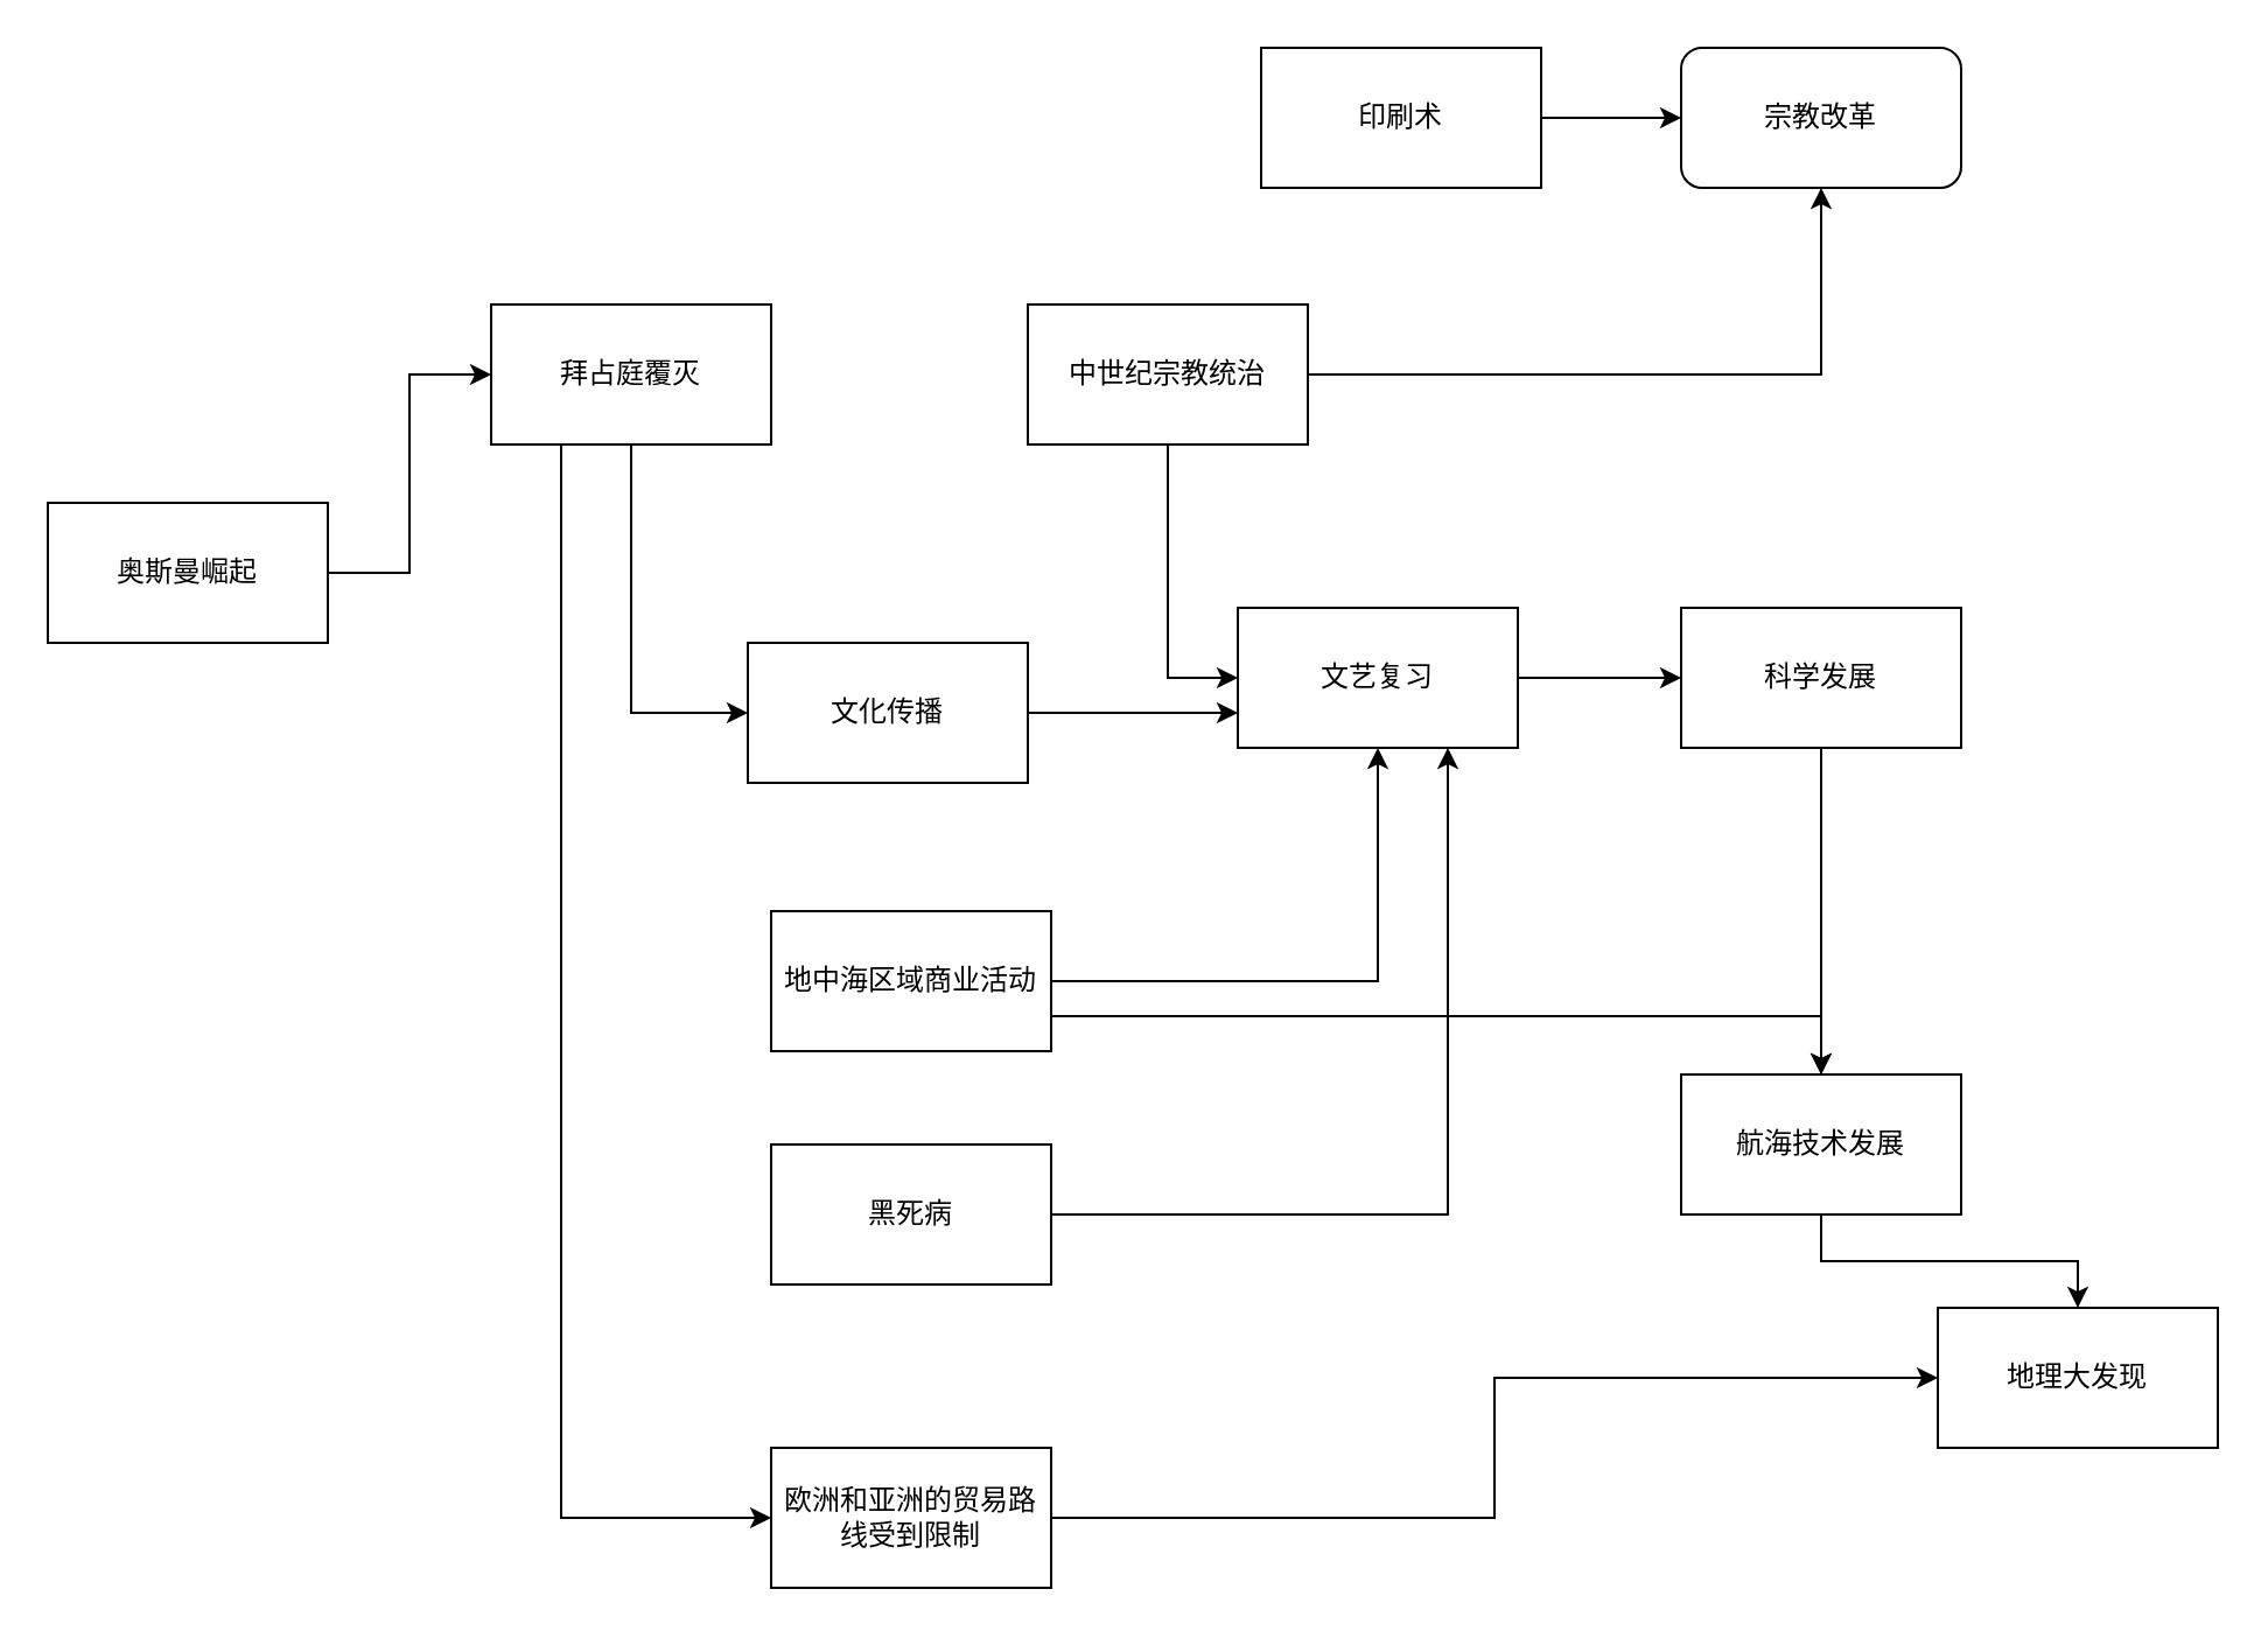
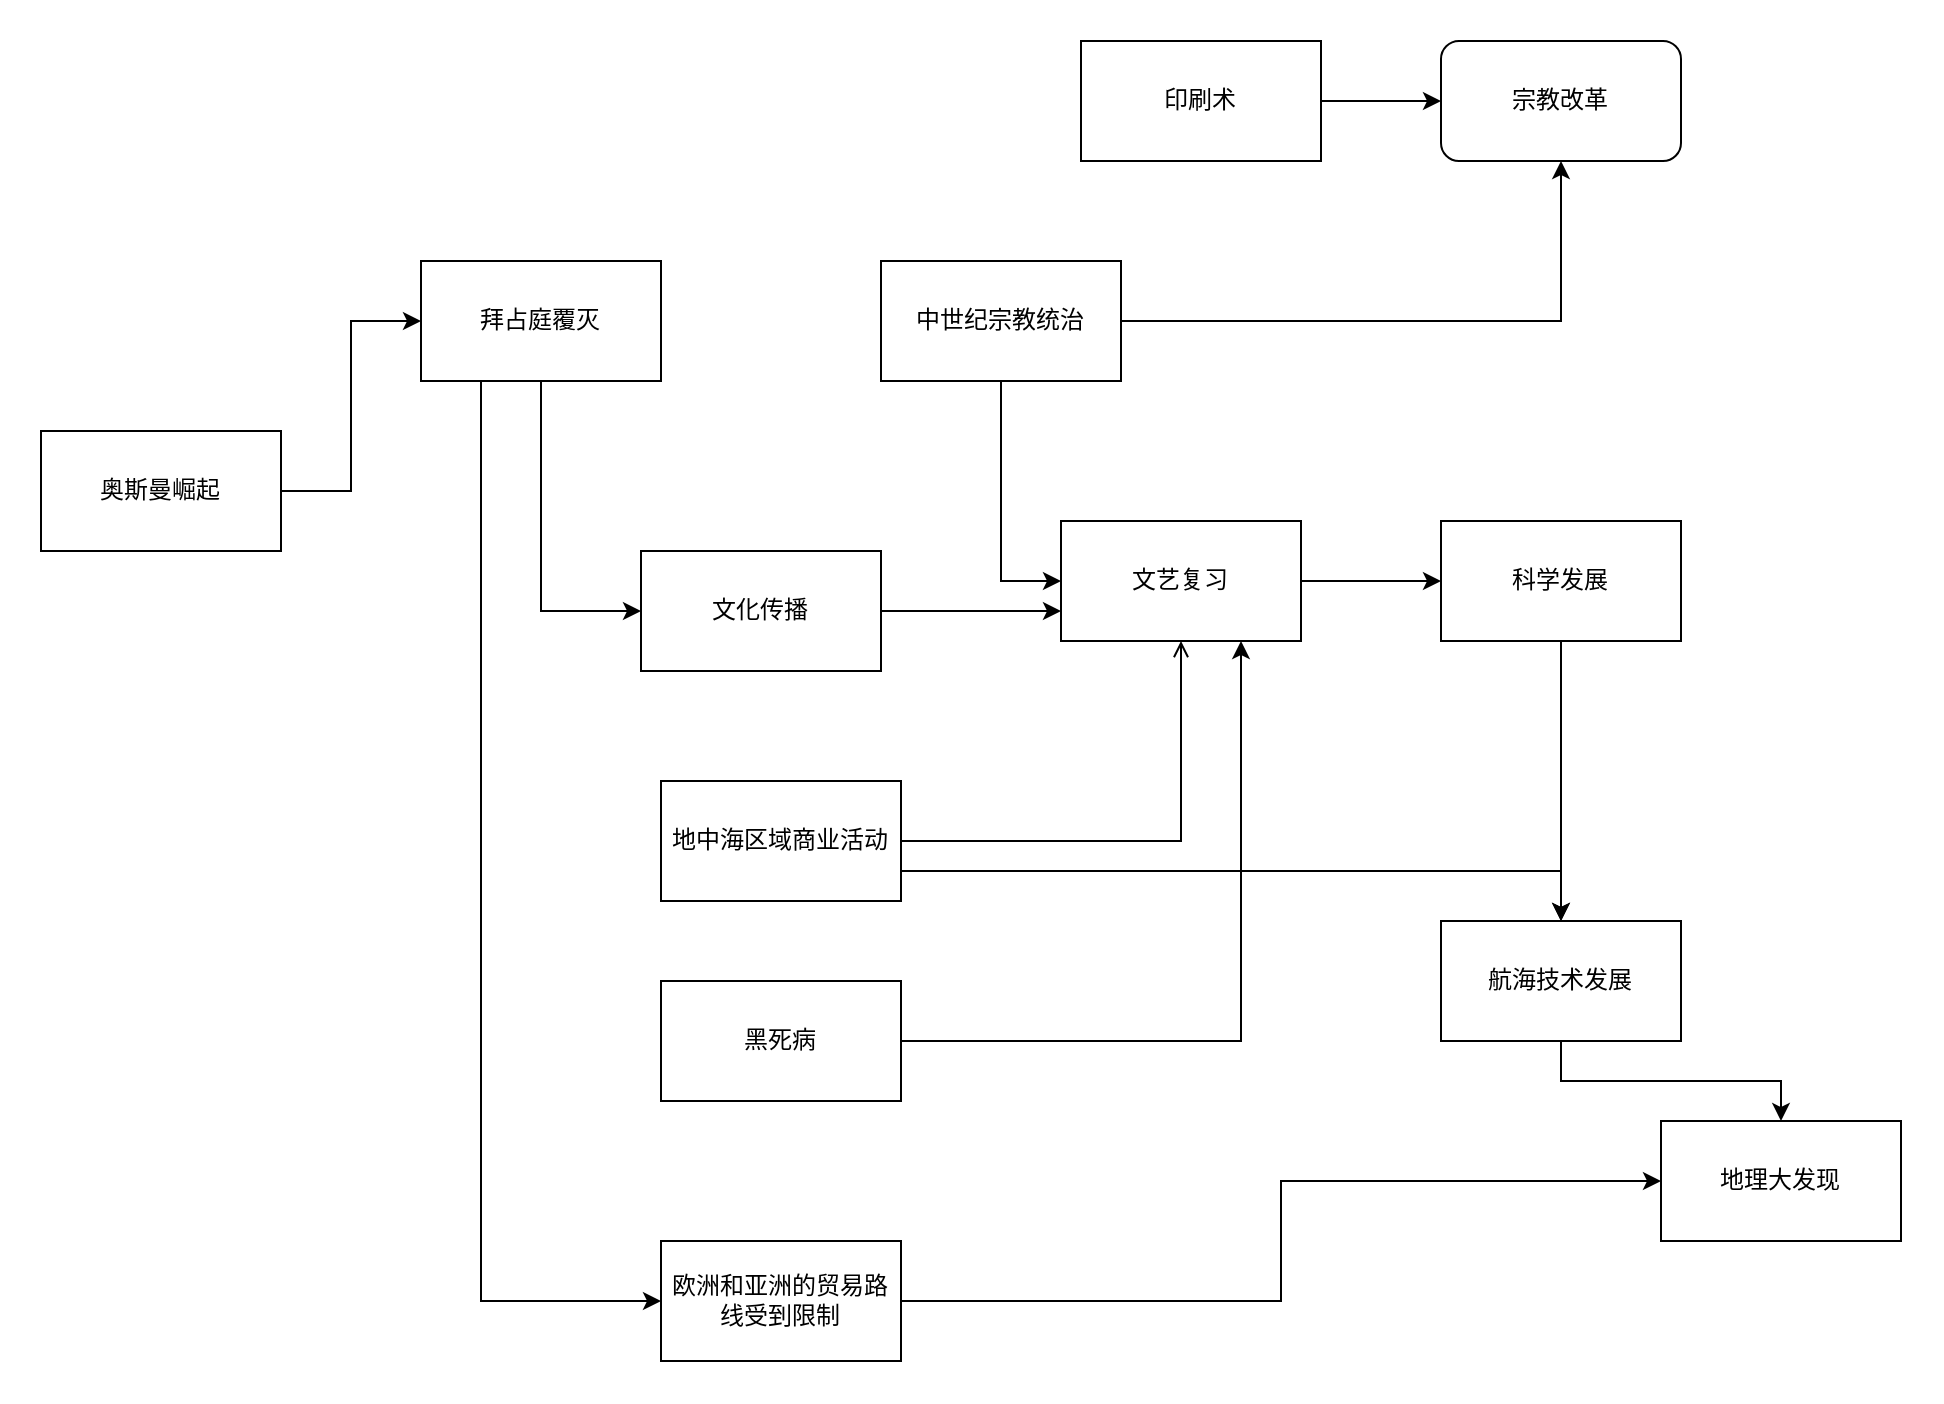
  <mxCell id="0" />
  <mxCell id="1" parent="0" />
  <mxCell id="2" style="edgeStyle=orthogonalEdgeStyle;rounded=0;orthogonalLoop=1;jettySize=auto;html=1;" edge="1" parent="1" source="3" target="20"><mxGeometry relative="1" as="geometry" /></mxCell>
  <mxCell id="3" value="文艺复习" style="rounded=0;whiteSpace=wrap;html=1;" vertex="1" parent="1"><mxGeometry x="530" y="260" width="120" height="60" as="geometry" /></mxCell>
  <mxCell id="4" value="地理大发现" style="rounded=0;whiteSpace=wrap;html=1;" vertex="1" parent="1"><mxGeometry x="830" y="560" width="120" height="60" as="geometry" /></mxCell>
  <mxCell id="5" style="edgeStyle=orthogonalEdgeStyle;rounded=0;orthogonalLoop=1;jettySize=auto;html=1;entryX=0;entryY=0.5;entryDx=0;entryDy=0;" edge="1" parent="1" source="6" target="7"><mxGeometry relative="1" as="geometry" /></mxCell>
  <mxCell id="6" value="印刷术" style="rounded=0;whiteSpace=wrap;html=1;" vertex="1" parent="1"><mxGeometry x="540" y="20" width="120" height="60" as="geometry" /></mxCell>
  <mxCell id="7" value="宗教改革" style="whiteSpace=wrap;html=1;rounded=1;" vertex="1" parent="1"><mxGeometry x="720" y="20" width="120" height="60" as="geometry" /></mxCell>
  <mxCell id="8" style="edgeStyle=orthogonalEdgeStyle;rounded=0;orthogonalLoop=1;jettySize=auto;html=1;entryX=0;entryY=0.5;entryDx=0;entryDy=0;" edge="1" parent="1" source="10" target="3"><mxGeometry relative="1" as="geometry" /></mxCell>
  <mxCell id="9" style="edgeStyle=orthogonalEdgeStyle;rounded=0;orthogonalLoop=1;jettySize=auto;html=1;entryX=0.5;entryY=1;entryDx=0;entryDy=0;" edge="1" parent="1" source="10" target="7"><mxGeometry relative="1" as="geometry" /></mxCell>
  <mxCell id="10" value="中世纪宗教统治" style="rounded=0;whiteSpace=wrap;html=1;" vertex="1" parent="1"><mxGeometry x="440" y="130" width="120" height="60" as="geometry" /></mxCell>
  <mxCell id="11" style="edgeStyle=orthogonalEdgeStyle;rounded=0;orthogonalLoop=1;jettySize=auto;html=1;entryX=0;entryY=0.5;entryDx=0;entryDy=0;" edge="1" parent="1" source="13" target="15"><mxGeometry relative="1" as="geometry" /></mxCell>
  <mxCell id="12" style="edgeStyle=orthogonalEdgeStyle;rounded=0;orthogonalLoop=1;jettySize=auto;html=1;entryX=0;entryY=0.5;entryDx=0;entryDy=0;" edge="1" parent="1" source="13" target="26"><mxGeometry relative="1" as="geometry"><Array as="points"><mxPoint x="240" y="650" /></Array></mxGeometry></mxCell>
  <mxCell id="13" value="拜占庭覆灭" style="rounded=0;whiteSpace=wrap;html=1;" vertex="1" parent="1"><mxGeometry x="210" y="130" width="120" height="60" as="geometry" /></mxCell>
  <mxCell id="14" style="edgeStyle=orthogonalEdgeStyle;rounded=0;orthogonalLoop=1;jettySize=auto;html=1;entryX=0;entryY=0.75;entryDx=0;entryDy=0;" edge="1" parent="1" source="15" target="3"><mxGeometry relative="1" as="geometry" /></mxCell>
  <mxCell id="15" value="文化传播" style="rounded=0;whiteSpace=wrap;html=1;" vertex="1" parent="1"><mxGeometry x="320" y="275" width="120" height="60" as="geometry" /></mxCell>
- <mxCell id="16" style="edgeStyle=orthogonalEdgeStyle;rounded=0;orthogonalLoop=1;jettySize=auto;html=1;entryX=0.5;entryY=1;entryDx=0;entryDy=0;" edge="1" parent="1" source="18" target="3"><mxGeometry relative="1" as="geometry" /></mxCell>
+ <mxCell id="16" style="edgeStyle=orthogonalEdgeStyle;rounded=0;orthogonalLoop=1;jettySize=auto;html=1;entryX=0.5;entryY=1;entryDx=0;entryDy=0;endArrow=open;" edge="1" parent="1" source="18" target="3"><mxGeometry relative="1" as="geometry" /></mxCell>
  <mxCell id="17" style="edgeStyle=orthogonalEdgeStyle;rounded=0;orthogonalLoop=1;jettySize=auto;html=1;exitX=1;exitY=0.75;exitDx=0;exitDy=0;" edge="1" parent="1" source="18" target="28"><mxGeometry relative="1" as="geometry" /></mxCell>
  <mxCell id="18" value="地中海区域商业活动" style="rounded=0;whiteSpace=wrap;html=1;" vertex="1" parent="1"><mxGeometry y="390" width="120" height="60" as="geometry" x="330" /></mxCell>
  <mxCell id="19" style="edgeStyle=orthogonalEdgeStyle;rounded=0;orthogonalLoop=1;jettySize=auto;html=1;entryX=0.5;entryY=0;entryDx=0;entryDy=0;" edge="1" parent="1" source="20" target="28"><mxGeometry relative="1" as="geometry" /></mxCell>
  <mxCell id="20" value="科学发展" style="rounded=0;whiteSpace=wrap;html=1;" vertex="1" parent="1"><mxGeometry x="720" y="260" width="120" height="60" as="geometry" /></mxCell>
  <mxCell id="21" style="edgeStyle=orthogonalEdgeStyle;rounded=0;orthogonalLoop=1;jettySize=auto;html=1;entryX=0.75;entryY=1;entryDx=0;entryDy=0;" edge="1" parent="1" source="22" target="3"><mxGeometry relative="1" as="geometry" /></mxCell>
  <mxCell id="22" value="黑死病" style="rounded=0;whiteSpace=wrap;html=1;" vertex="1" parent="1"><mxGeometry y="490" width="120" height="60" as="geometry" x="330" /></mxCell>
  <mxCell id="23" style="edgeStyle=orthogonalEdgeStyle;rounded=0;orthogonalLoop=1;jettySize=auto;html=1;entryX=0;entryY=0.5;entryDx=0;entryDy=0;" edge="1" parent="1" source="24" target="13"><mxGeometry relative="1" as="geometry" /></mxCell>
  <mxCell id="24" value="奥斯曼崛起" style="rounded=0;whiteSpace=wrap;html=1;" vertex="1" parent="1"><mxGeometry x="20" y="215" width="120" height="60" as="geometry" /></mxCell>
  <mxCell id="25" style="edgeStyle=orthogonalEdgeStyle;rounded=0;orthogonalLoop=1;jettySize=auto;html=1;entryX=0;entryY=0.5;entryDx=0;entryDy=0;" edge="1" parent="1" source="26" target="4"><mxGeometry relative="1" as="geometry" /></mxCell>
  <mxCell id="26" value="欧洲和亚洲的贸易路线受到限制" style="rounded=0;whiteSpace=wrap;html=1;" vertex="1" parent="1"><mxGeometry y="620" width="120" height="60" as="geometry" x="330" /></mxCell>
  <mxCell id="27" style="edgeStyle=orthogonalEdgeStyle;rounded=0;orthogonalLoop=1;jettySize=auto;html=1;" edge="1" parent="1" source="28" target="4"><mxGeometry relative="1" as="geometry" /></mxCell>
  <mxCell id="28" value="航海技术发展" style="rounded=0;whiteSpace=wrap;html=1;" vertex="1" parent="1"><mxGeometry x="720" y="460" width="120" height="60" as="geometry" /></mxCell>
